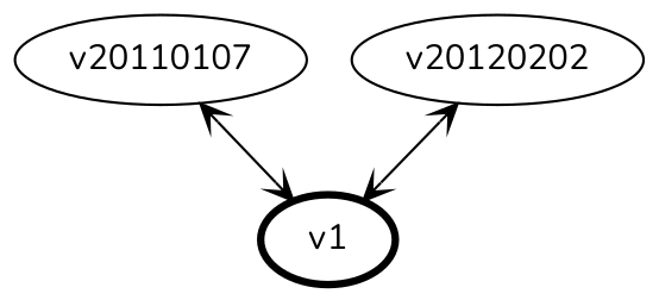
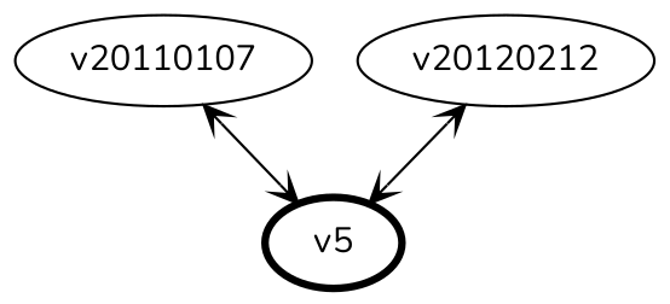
  graph {
    fontname=Nunito
    node [fontname=Nunito group=api shape=ellipse]
    edge [arrowhead=vee arrowtail=vee dir=both fontname=Nunito]
    n1 [label=v20110107]
-   v20120202
-   v1 [penwidth=3 group=""]
+   v20120202 [label=v20120212]
+   v1 [penwidth=3 label=v5 group=""]
    subgraph sub_1 {
      rank=same
      n1
      v20120202
    }
    n1 -- v1
    v20120202 -- v1
  }
